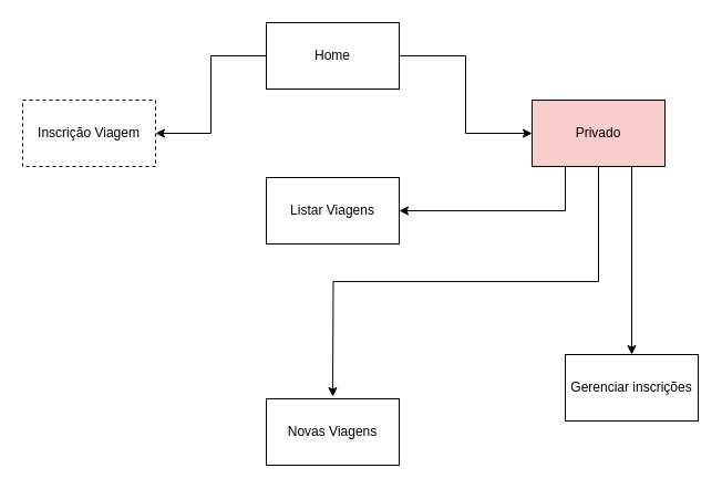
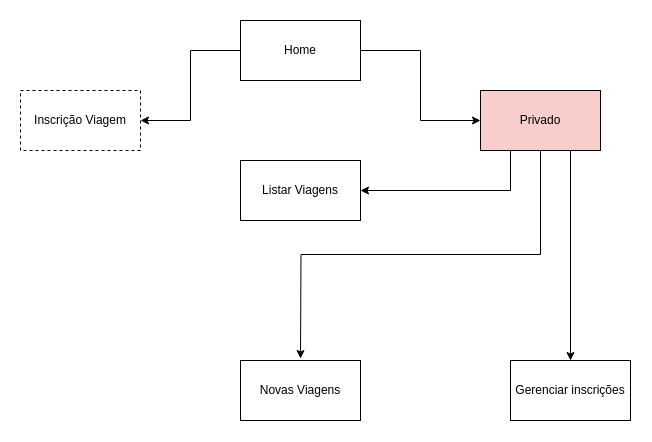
  <mxCell id="0" />
  <mxCell id="1" parent="0" />
  <mxCell id="2" style="edgeStyle=orthogonalEdgeStyle;rounded=0;orthogonalLoop=1;jettySize=auto;html=1;exitX=0;exitY=0.5;exitDx=0;exitDy=0;entryX=1;entryY=0.5;entryDx=0;entryDy=0;" edge="1" parent="1" source="4" target="10"><mxGeometry relative="1" as="geometry" /></mxCell>
  <mxCell id="3" style="edgeStyle=orthogonalEdgeStyle;rounded=0;orthogonalLoop=1;jettySize=auto;html=1;exitX=1;exitY=0.5;exitDx=0;exitDy=0;entryX=0;entryY=0.5;entryDx=0;entryDy=0;" edge="1" parent="1" source="4" target="8"><mxGeometry relative="1" as="geometry" /></mxCell>
  <mxCell id="4" value="Home" style="rounded=0;whiteSpace=wrap;html=1;" vertex="1" parent="1"><mxGeometry x="240" y="20" width="120" height="60" as="geometry" /></mxCell>
  <mxCell id="5" style="edgeStyle=orthogonalEdgeStyle;rounded=0;orthogonalLoop=1;jettySize=auto;html=1;exitX=0.25;exitY=1;exitDx=0;exitDy=0;entryX=1;entryY=0.5;entryDx=0;entryDy=0;" edge="1" parent="1" source="8" target="9"><mxGeometry relative="1" as="geometry" /></mxCell>
  <mxCell id="6" style="edgeStyle=orthogonalEdgeStyle;rounded=0;orthogonalLoop=1;jettySize=auto;html=1;exitX=0.5;exitY=1;exitDx=0;exitDy=0;" edge="1" parent="1" source="8"><mxGeometry relative="1" as="geometry"><mxPoint x="300" y="358" as="targetPoint" /></mxGeometry></mxCell>
  <mxCell id="7" style="edgeStyle=orthogonalEdgeStyle;rounded=0;orthogonalLoop=1;jettySize=auto;html=1;exitX=0.75;exitY=1;exitDx=0;exitDy=0;entryX=0.5;entryY=0;entryDx=0;entryDy=0;" edge="1" parent="1" source="8" target="12"><mxGeometry relative="1" as="geometry" /></mxCell>
  <mxCell id="8" value="Privado" style="rounded=0;whiteSpace=wrap;html=1;fillColor=#f8cecc;" vertex="1" parent="1"><mxGeometry x="480" y="90" width="120" height="60" as="geometry" /></mxCell>
  <mxCell id="9" value="Listar Viagens" style="rounded=0;whiteSpace=wrap;html=1;" vertex="1" parent="1"><mxGeometry x="240" y="160" width="120" height="60" as="geometry" /></mxCell>
  <mxCell id="10" value="Inscrição Viagem" style="rounded=0;whiteSpace=wrap;html=1;dashed=1;" vertex="1" parent="1"><mxGeometry x="20" y="90" width="120" height="60" as="geometry" /></mxCell>
  <mxCell id="11" value="Novas Viagens" style="rounded=0;whiteSpace=wrap;html=1;" vertex="1" parent="1"><mxGeometry x="240" y="360" width="120" height="60" as="geometry" /></mxCell>
- <mxCell id="12" value="Gerenciar inscrições" style="rounded=0;whiteSpace=wrap;html=1;" vertex="1" parent="1"><mxGeometry x="510" y="320" width="120" height="60" as="geometry" /></mxCell>
+ <mxCell id="12" value="Gerenciar inscrições" style="rounded=0;whiteSpace=wrap;html=1;" vertex="1" parent="1"><mxGeometry x="510" y="360" width="120" height="60" as="geometry" /></mxCell>
